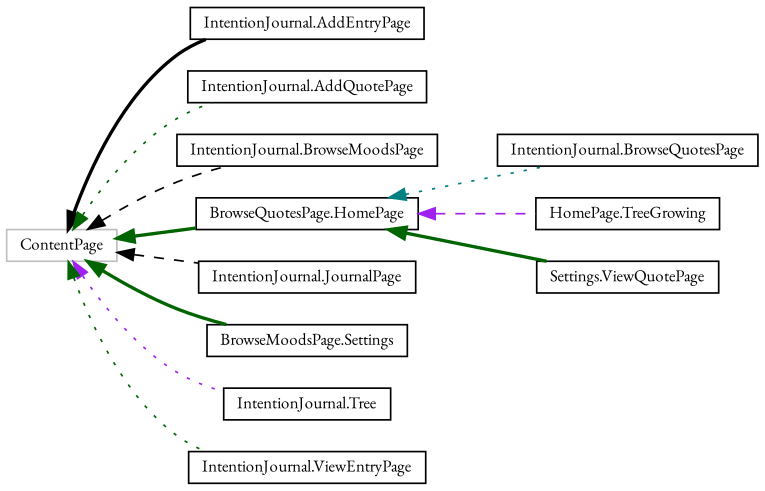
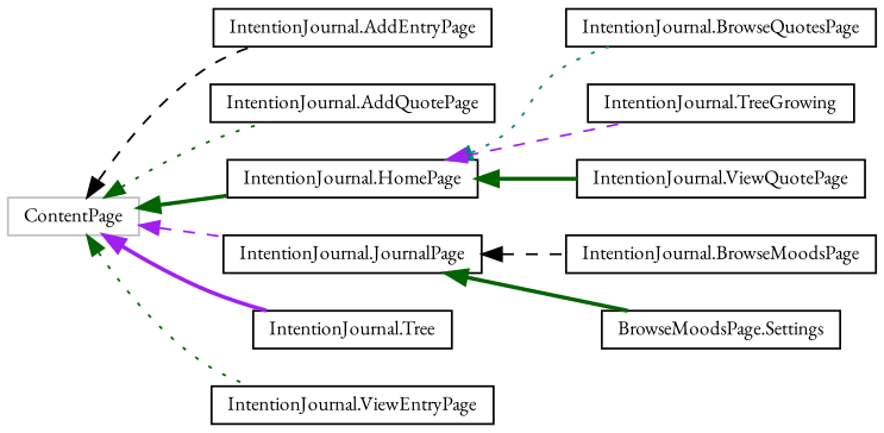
  digraph {
    fontname="EB Garamond"
    rankdir=LR
    node [color=black fillcolor=white fontname="EB Garamond" fontsize=10 shape=record style=filled]
    edge [color=darkgreen dir=back fontname="EB Garamond" fontsize=10 labelfontname=Helvetica labelfontsize=10 style=dashed]
    n1 [color=grey75 height=0.2 label=ContentPage width=0.4]
    n2 [height=0.2 label="IntentionJournal.AddEntryPage" width=0.4]
    n3 [height=0.2 label="IntentionJournal.AddQuotePage" width=0.4]
    n4 [height=0.2 label="IntentionJournal.BrowseMoodsPage" width=0.4]
-   n5 [height=0.2 label="BrowseQuotesPage.HomePage" width=0.4]
+   n5 [height=0.2 label="IntentionJournal.HomePage" width=0.4]
    n6 [height=0.2 label="IntentionJournal.JournalPage" width=0.4]
    n7 [height=0.2 label="BrowseMoodsPage.Settings" width=0.4]
    n8 [height=0.2 label="IntentionJournal.Tree" width=0.4]
    n9 [height=0.2 label="IntentionJournal.ViewEntryPage" width=0.4]
    n10 [height=0.2 label="IntentionJournal.BrowseQuotesPage" width=0.4]
-   n11 [height=0.2 label="HomePage.TreeGrowing" width=0.4]
-   n12 [height=0.2 label="Settings.ViewQuotePage" width=0.4]
-   n1 -> n2 [color=black style=bold]
+   n11 [height=0.2 label="IntentionJournal.TreeGrowing" width=0.4]
+   n12 [height=0.2 label="IntentionJournal.ViewQuotePage" width=0.4]
+   n1 -> n2 [color=black]
    n1 -> n3 [style=dotted]
-   n1 -> n4 [color=black]
+   n6 -> n4 [color=black]
    n1 -> n5 [style=bold]
-   n1 -> n6 [color=black]
-   n1 -> n7 [style=bold]
-   n1 -> n8 [color=purple style=dotted]
+   n1 -> n6 [color=purple]
+   n6 -> n7 [style=bold]
+   n1 -> n8 [color=purple style=bold]
    n1 -> n9 [style=dotted]
    n5 -> n10 [color=teal style=dotted]
    n5 -> n11 [color=purple]
    n5 -> n12 [style=bold]
  }
